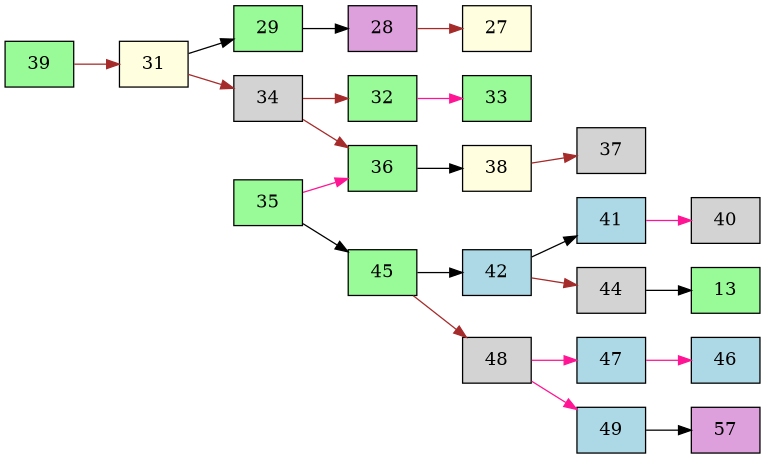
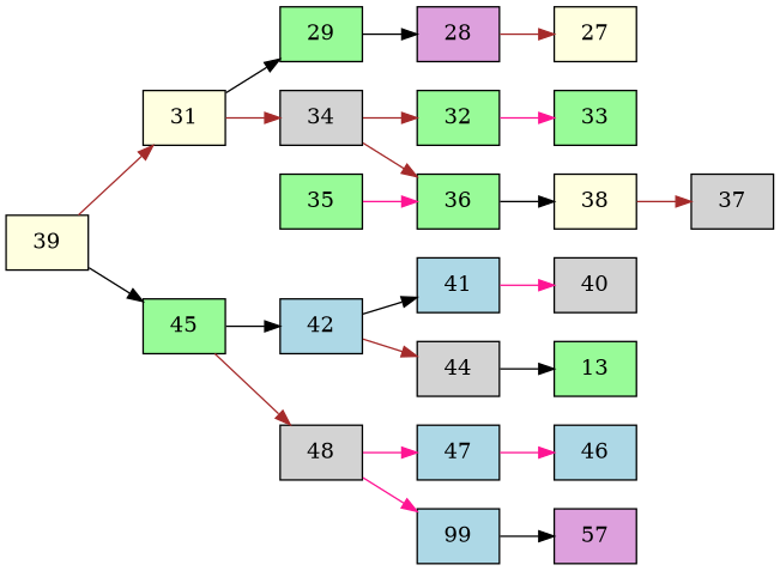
  digraph {
    concentrate=true
    rankdir=LR
    node [fillcolor=palegreen shape=record style=filled]
    edge [color=brown]
-   n1 [label=39]
+   n1 [fillcolor=lightyellow label=39]
    n2 [fillcolor=lightyellow label=31]
    n3 [label=45]
    n4 [label=29]
    n5 [fillcolor=lightgrey label=34]
    n6 [fillcolor=lightblue label=42]
    n7 [fillcolor=lightgrey label=48]
    n8 [fillcolor=plum label=28]
    n9 [label=32]
    n10 [label=36]
    n11 [fillcolor=lightyellow label=27]
    n12 [label=33]
    n13 [fillcolor=lightyellow label=38]
    n14 [label=35]
    n15 [fillcolor=lightgrey label=37]
    n16 [fillcolor=lightblue label=41]
    n17 [fillcolor=lightgrey label=44]
    n18 [fillcolor=lightblue label=47]
-   n19 [fillcolor=lightblue label=49]
+   n19 [fillcolor=lightblue label=99]
    n20 [fillcolor=lightgrey label=40]
    n21 [label=13]
    n22 [fillcolor=lightblue label=46]
    n23 [fillcolor=plum label=57]
    n1 -> n2
-   n14 -> n3 [color=black]
+   n1 -> n3 [color=black]
    n2 -> n4 [color=black]
    n2 -> n5
    n3 -> n6 [color=black]
    n3 -> n7
    n4 -> n8 [color=black]
    n5 -> n9
    n5 -> n10
    n6 -> n16 [color=black]
    n6 -> n17
    n7 -> n18 [color=deeppink]
    n7 -> n19 [color=deeppink]
    n8 -> n11
    n9 -> n12 [color=deeppink]
    n10 -> n13 [color=black]
    n13 -> n15
    n14 -> n10 [color=deeppink]
    n16 -> n20 [color=deeppink]
    n17 -> n21 [color=black]
    n18 -> n22 [color=deeppink]
    n19 -> n23 [color=black]
  }
